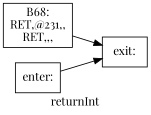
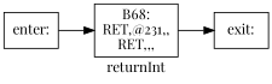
  digraph {
    fontname="Playfair Display"
    label=returnInt
    rankdir=LR
    node [fontname="Playfair Display" shape=box]
    edge [fontname="Playfair Display"]
    n1 [label="B68:\nRET,@231,,\nRET,,,\n"]
    n2 [label="exit:\n"]
    n3 [label="enter:\n"]
    n1 -> n2
-   n3 -> n2
+   n3 -> n1
  }
